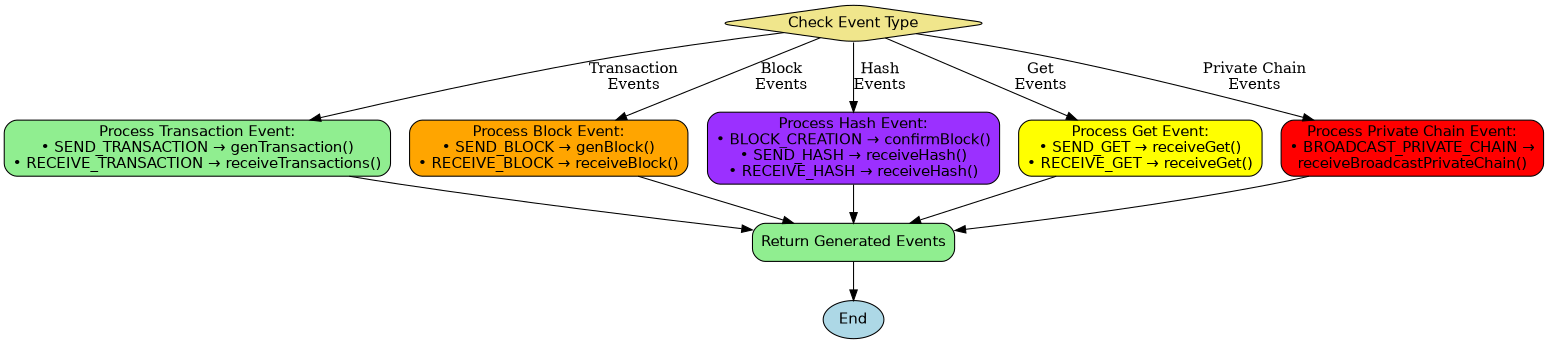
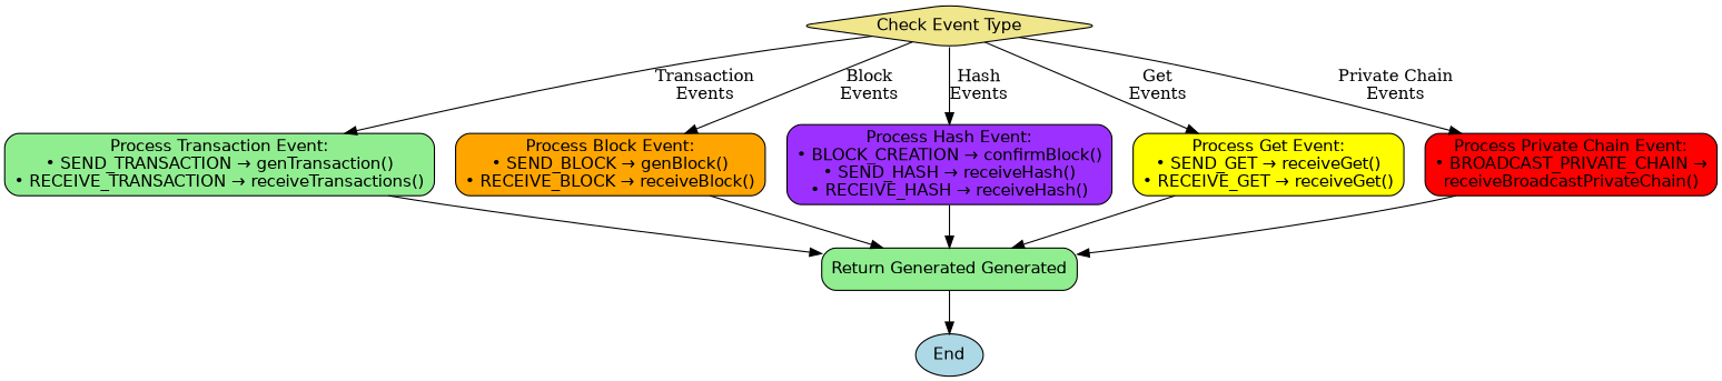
  digraph {
    rankdir=TB
    node [fillcolor=lightgreen fontname=Helvetica shape=box style="filled,rounded"]
    n1 [fillcolor=khaki label="Check Event Type" shape=diamond]
    n2 [label="Process Transaction Event:\n• SEND_TRANSACTION → genTransaction()\n• RECEIVE_TRANSACTION → receiveTransactions()"]
    n3 [fillcolor=orange label="Process Block Event:\n• SEND_BLOCK → genBlock()\n• RECEIVE_BLOCK → receiveBlock()"]
    n4 [fillcolor=purple1 label="Process Hash Event:\n• BLOCK_CREATION → confirmBlock()\n• SEND_HASH → receiveHash()\n• RECEIVE_HASH → receiveHash()"]
    n5 [fillcolor=yellow label="Process Get Event:\n• SEND_GET → receiveGet()\n• RECEIVE_GET → receiveGet()"]
    n6 [fillcolor=red label="Process Private Chain Event:\n• BROADCAST_PRIVATE_CHAIN →\nreceiveBroadcastPrivateChain()"]
    n7 [fillcolor=lightblue label=End shape=ellipse]
-   n8 [label="Return Generated Events"]
+   n8 [label="Return Generated Generated"]
    n1 -> n2 [label="Transaction\nEvents"]
    n1 -> n3 [label="Block\nEvents"]
    n1 -> n4 [label="Hash\nEvents"]
    n1 -> n5 [label="Get\nEvents"]
    n1 -> n6 [label="Private Chain\nEvents"]
    n2 -> n8
    n3 -> n8
    n4 -> n8
    n5 -> n8
    n6 -> n8
    n8 -> n7
  }
